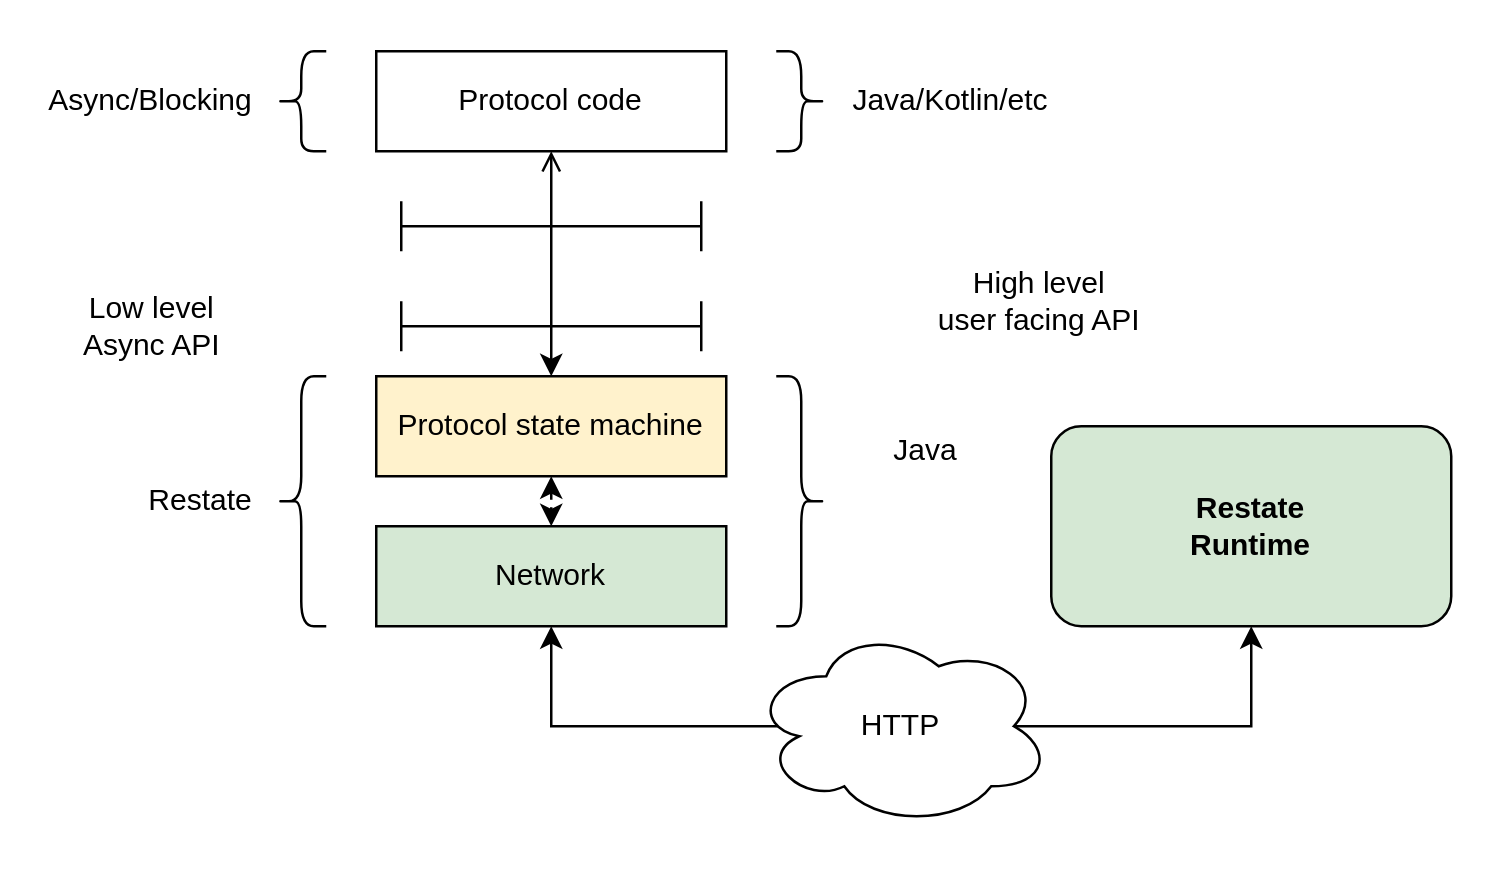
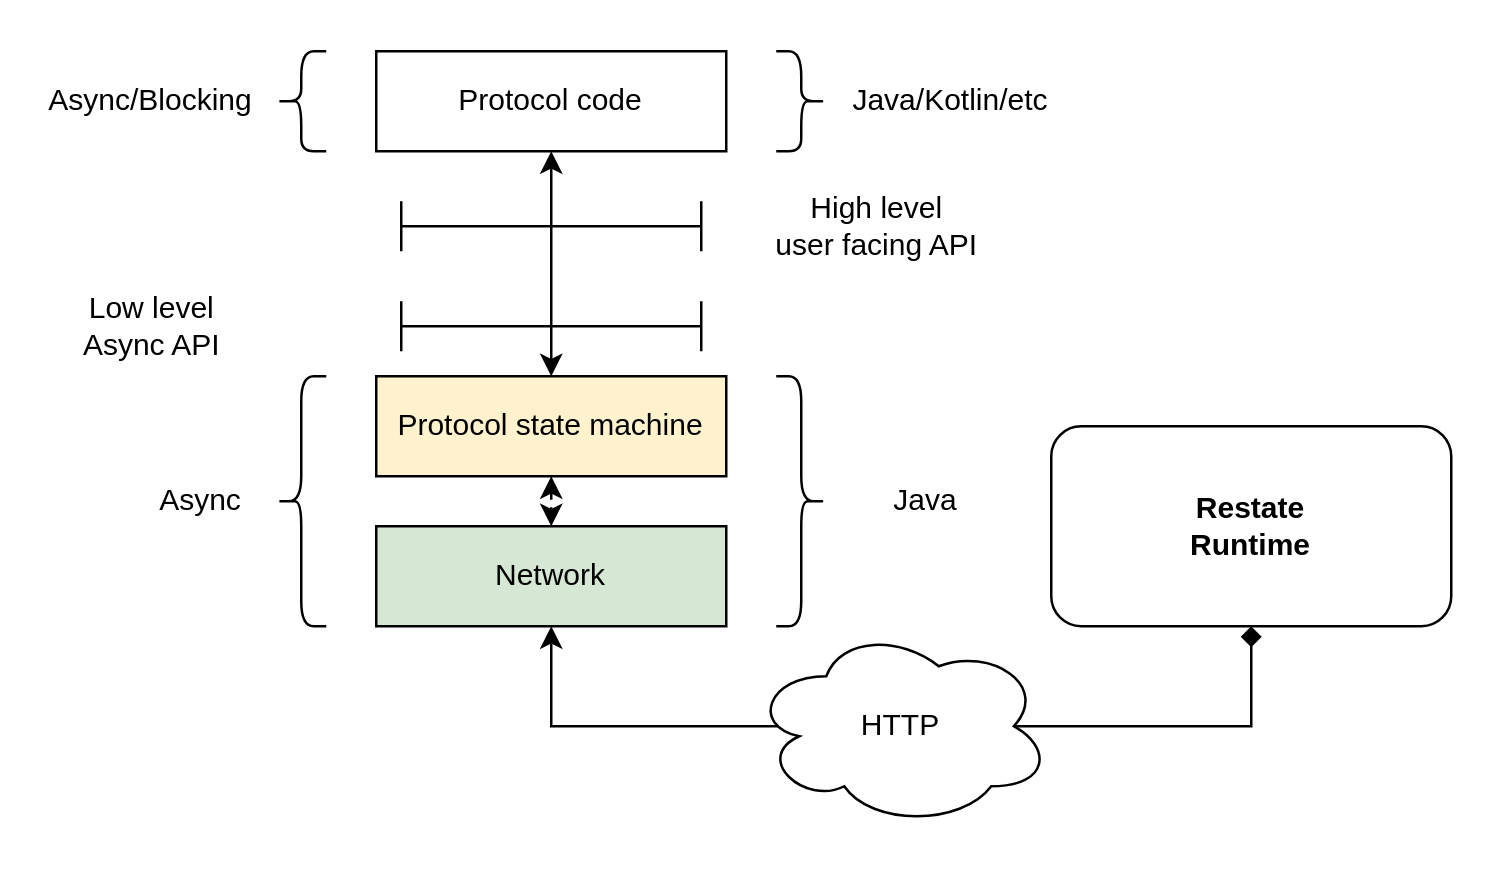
  <mxCell id="0" />
  <mxCell id="1" parent="0" />
  <mxCell id="2" value="Network" style="rounded=0;whiteSpace=wrap;html=1;fillColor=#d5e8d4;" parent="1" vertex="1"><mxGeometry x="150" y="210" width="140" height="40" as="geometry" /></mxCell>
  <mxCell id="3" style="edgeStyle=orthogonalEdgeStyle;rounded=0;orthogonalLoop=1;jettySize=auto;html=1;exitX=0.5;exitY=1;exitDx=0;exitDy=0;entryX=0.5;entryY=0;entryDx=0;entryDy=0;strokeWidth=1;strokeColor=default;endArrow=classic;endFill=1;startArrow=classic;startFill=1;dashed=1;" parent="1" source="5" target="2" edge="1"><mxGeometry relative="1" as="geometry" /></mxCell>
- <mxCell id="4" style="edgeStyle=orthogonalEdgeStyle;rounded=0;orthogonalLoop=1;jettySize=auto;html=1;exitX=0.5;exitY=0;exitDx=0;exitDy=0;entryX=0.5;entryY=1;entryDx=0;entryDy=0;startArrow=classic;startFill=1;endArrow=open;" parent="1" source="5" target="6" edge="1"><mxGeometry relative="1" as="geometry" /></mxCell>
+ <mxCell id="4" style="edgeStyle=orthogonalEdgeStyle;rounded=0;orthogonalLoop=1;jettySize=auto;html=1;exitX=0.5;exitY=0;exitDx=0;exitDy=0;entryX=0.5;entryY=1;entryDx=0;entryDy=0;startArrow=classic;startFill=1;" parent="1" source="5" target="6" edge="1"><mxGeometry relative="1" as="geometry" /></mxCell>
  <mxCell id="5" value="Protocol state machine" style="rounded=0;whiteSpace=wrap;html=1;fillColor=#fff2cc;" parent="1" vertex="1"><mxGeometry x="150" y="150" width="140" height="40" as="geometry" /></mxCell>
  <mxCell id="6" value="Protocol code" style="rounded=0;whiteSpace=wrap;html=1;" parent="1" vertex="1"><mxGeometry x="150" y="20" width="140" height="40" as="geometry" /></mxCell>
  <mxCell id="7" value="Java/Kotlin/etc" style="text;html=1;strokeColor=none;fillColor=none;align=center;verticalAlign=middle;whiteSpace=wrap;rounded=0;" parent="1" vertex="1"><mxGeometry x="330" y="25" width="100" height="30" as="geometry" /></mxCell>
- <mxCell id="8" value="Java" style="text;html=1;strokeColor=none;fillColor=none;align=center;verticalAlign=middle;whiteSpace=wrap;rounded=0;" parent="1" vertex="1"><mxGeometry x="340" y="165" width="60" height="30" as="geometry" /></mxCell>
+ <mxCell id="8" value="Java" style="text;html=1;strokeColor=none;fillColor=none;align=center;verticalAlign=middle;whiteSpace=wrap;rounded=0;" parent="1" vertex="1"><mxGeometry x="340" y="185" width="60" height="30" as="geometry" /></mxCell>
  <mxCell id="9" value="Async/Blocking" style="text;html=1;strokeColor=none;fillColor=none;align=center;verticalAlign=middle;whiteSpace=wrap;rounded=0;" parent="1" vertex="1"><mxGeometry x="30" y="25" width="60" height="30" as="geometry" /></mxCell>
- <mxCell id="10" value="Restate" style="text;html=1;strokeColor=none;fillColor=none;align=center;verticalAlign=middle;whiteSpace=wrap;rounded=0;" parent="1" vertex="1"><mxGeometry x="50" y="185" width="60" height="30" as="geometry" /></mxCell>
+ <mxCell id="10" value="Async" style="text;html=1;strokeColor=none;fillColor=none;align=center;verticalAlign=middle;whiteSpace=wrap;rounded=0;" parent="1" vertex="1"><mxGeometry x="50" y="185" width="60" height="30" as="geometry" /></mxCell>
  <mxCell id="11" value="" style="shape=curlyBracket;whiteSpace=wrap;html=1;rounded=1;flipH=1;labelPosition=right;verticalLabelPosition=middle;align=left;verticalAlign=middle;" parent="1" vertex="1"><mxGeometry x="310" y="150" width="20" height="100" as="geometry" /></mxCell>
  <mxCell id="12" value="" style="shape=curlyBracket;whiteSpace=wrap;html=1;rounded=1;flipH=1;labelPosition=right;verticalLabelPosition=middle;align=left;verticalAlign=middle;" parent="1" vertex="1"><mxGeometry x="310" y="20" width="20" height="40" as="geometry" /></mxCell>
  <mxCell id="13" value="" style="shape=curlyBracket;whiteSpace=wrap;html=1;rounded=1;labelPosition=left;verticalLabelPosition=middle;align=right;verticalAlign=middle;" parent="1" vertex="1"><mxGeometry x="110" y="150" width="20" height="100" as="geometry" /></mxCell>
  <mxCell id="14" value="" style="shape=curlyBracket;whiteSpace=wrap;html=1;rounded=1;labelPosition=left;verticalLabelPosition=middle;align=right;verticalAlign=middle;" parent="1" vertex="1"><mxGeometry x="110" y="20" width="20" height="40" as="geometry" /></mxCell>
  <mxCell id="15" value="" style="shape=crossbar;whiteSpace=wrap;html=1;rounded=1;" parent="1" vertex="1"><mxGeometry x="160" y="80" width="120" height="20" as="geometry" /></mxCell>
  <mxCell id="16" value="Low level&lt;br&gt;Async API" style="text;html=1;align=center;verticalAlign=middle;resizable=0;points=[];autosize=1;strokeColor=none;fillColor=none;" parent="1" vertex="1"><mxGeometry x="20" y="110" width="80" height="40" as="geometry" /></mxCell>
  <mxCell id="17" value="" style="shape=crossbar;whiteSpace=wrap;html=1;rounded=1;" parent="1" vertex="1"><mxGeometry x="160" y="120" width="120" height="20" as="geometry" /></mxCell>
- <mxCell id="18" value="High level&lt;br&gt;user facing API" style="text;html=1;align=center;verticalAlign=middle;resizable=0;points=[];autosize=1;strokeColor=none;fillColor=none;" parent="1" vertex="1"><mxGeometry x="365" y="100" width="100" height="40" as="geometry" /></mxCell>
- <mxCell id="19" value="&lt;b&gt;Restate&lt;br&gt;Runtime&lt;br&gt;&lt;/b&gt;" style="rounded=1;whiteSpace=wrap;html=1;fillColor=#d5e8d4;" vertex="1" parent="1"><mxGeometry x="420" y="170" width="160" height="80" as="geometry" /></mxCell>
- <mxCell id="20" style="edgeStyle=orthogonalEdgeStyle;rounded=0;orthogonalLoop=1;jettySize=auto;html=1;exitX=0.5;exitY=1;exitDx=0;exitDy=0;entryX=0.5;entryY=1;entryDx=0;entryDy=0;startArrow=classic;startFill=1;" edge="1" parent="1" source="2" target="19"><mxGeometry relative="1" as="geometry"><Array as="points"><mxPoint x="220" y="290" /><mxPoint x="500" y="290" /></Array></mxGeometry></mxCell>
+ <mxCell id="18" value="High level&lt;br&gt;user facing API" style="text;html=1;align=center;verticalAlign=middle;resizable=0;points=[];autosize=1;strokeColor=none;fillColor=none;" parent="1" vertex="1"><mxGeometry x="300" y="70" width="100" height="40" as="geometry" /></mxCell>
+ <mxCell id="19" value="&lt;b&gt;Restate&lt;br&gt;Runtime&lt;br&gt;&lt;/b&gt;" style="rounded=1;whiteSpace=wrap;html=1;" vertex="1" parent="1"><mxGeometry x="420" y="170" width="160" height="80" as="geometry" /></mxCell>
+ <mxCell id="20" style="edgeStyle=orthogonalEdgeStyle;rounded=0;orthogonalLoop=1;jettySize=auto;html=1;exitX=0.5;exitY=1;exitDx=0;exitDy=0;entryX=0.5;entryY=1;entryDx=0;entryDy=0;startArrow=classic;startFill=1;endArrow=diamond;" edge="1" parent="1" source="2" target="19"><mxGeometry relative="1" as="geometry"><Array as="points"><mxPoint x="220" y="290" /><mxPoint x="500" y="290" /></Array></mxGeometry></mxCell>
  <mxCell id="21" value="HTTP" style="ellipse;shape=cloud;whiteSpace=wrap;html=1;" vertex="1" parent="1"><mxGeometry x="300" y="250" width="120" height="80" as="geometry" /></mxCell>
